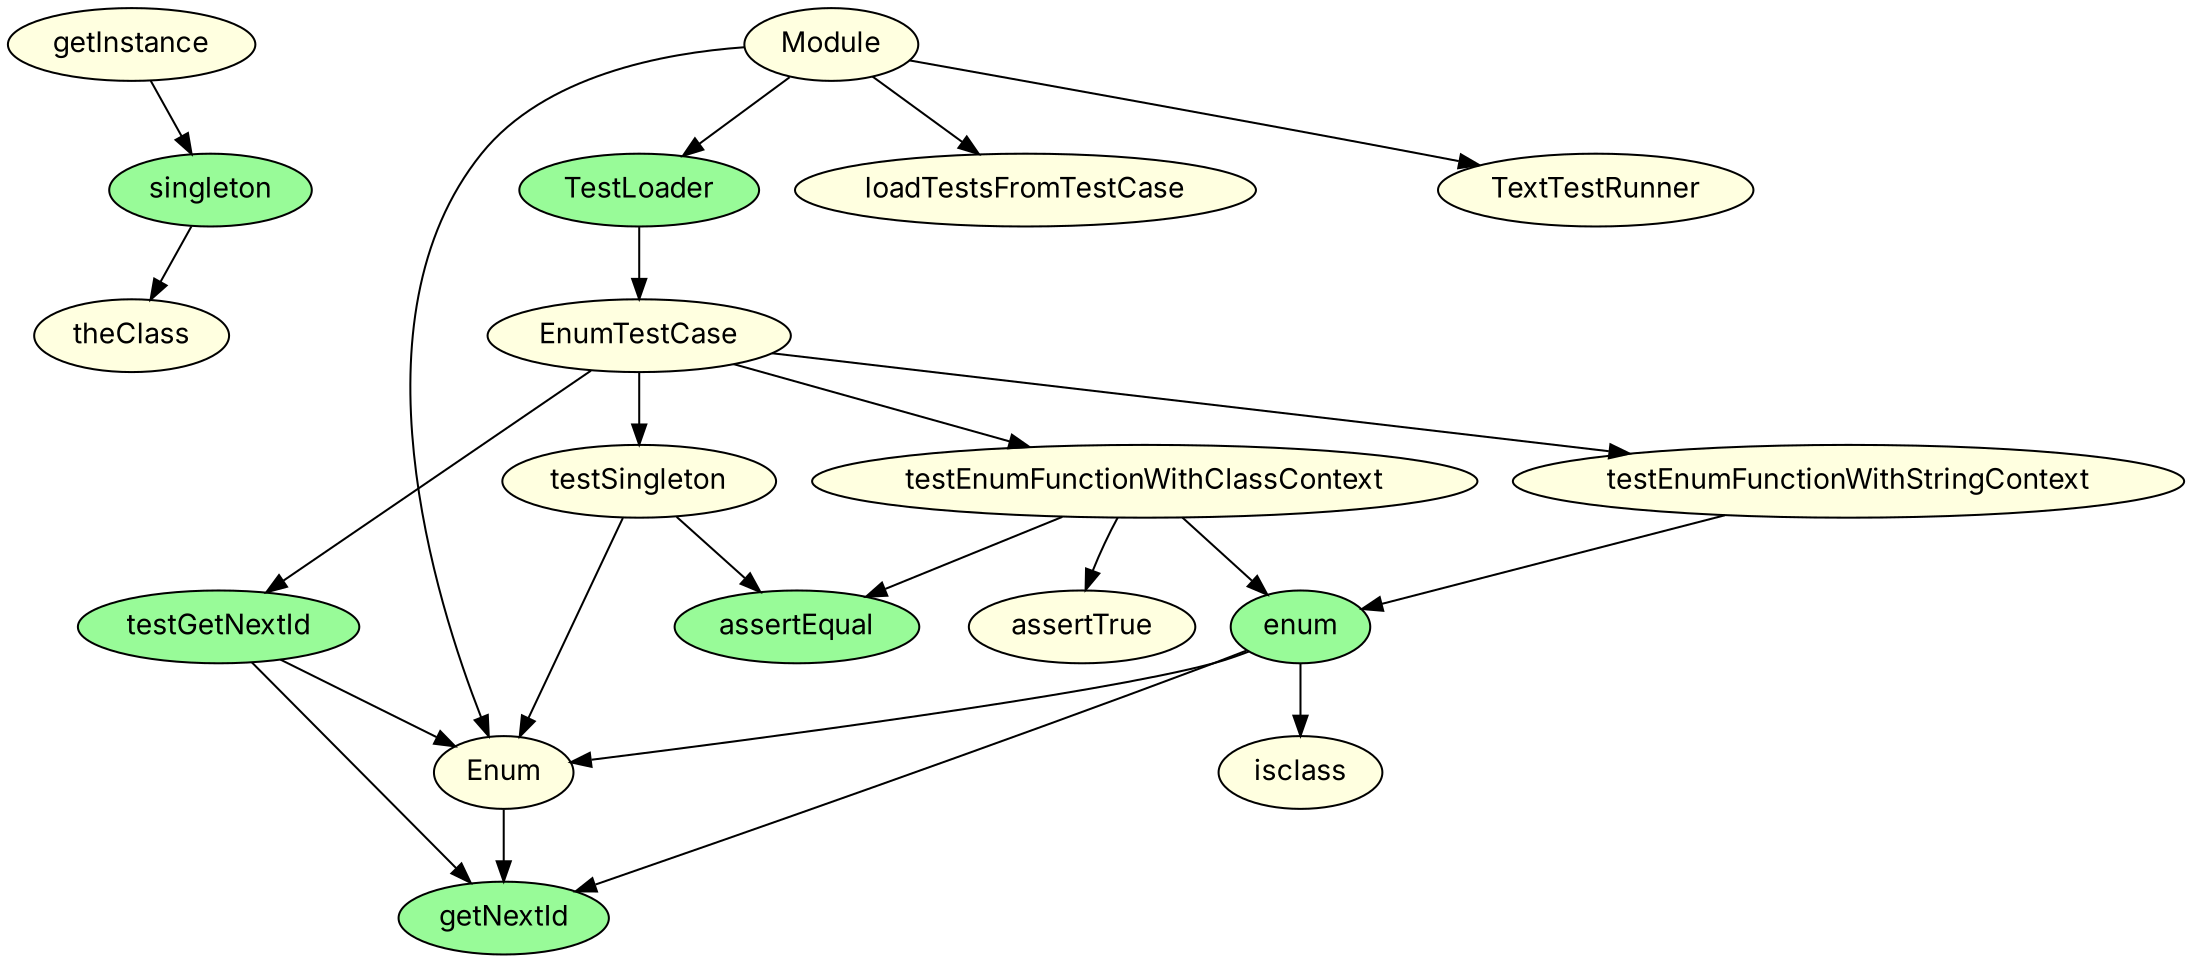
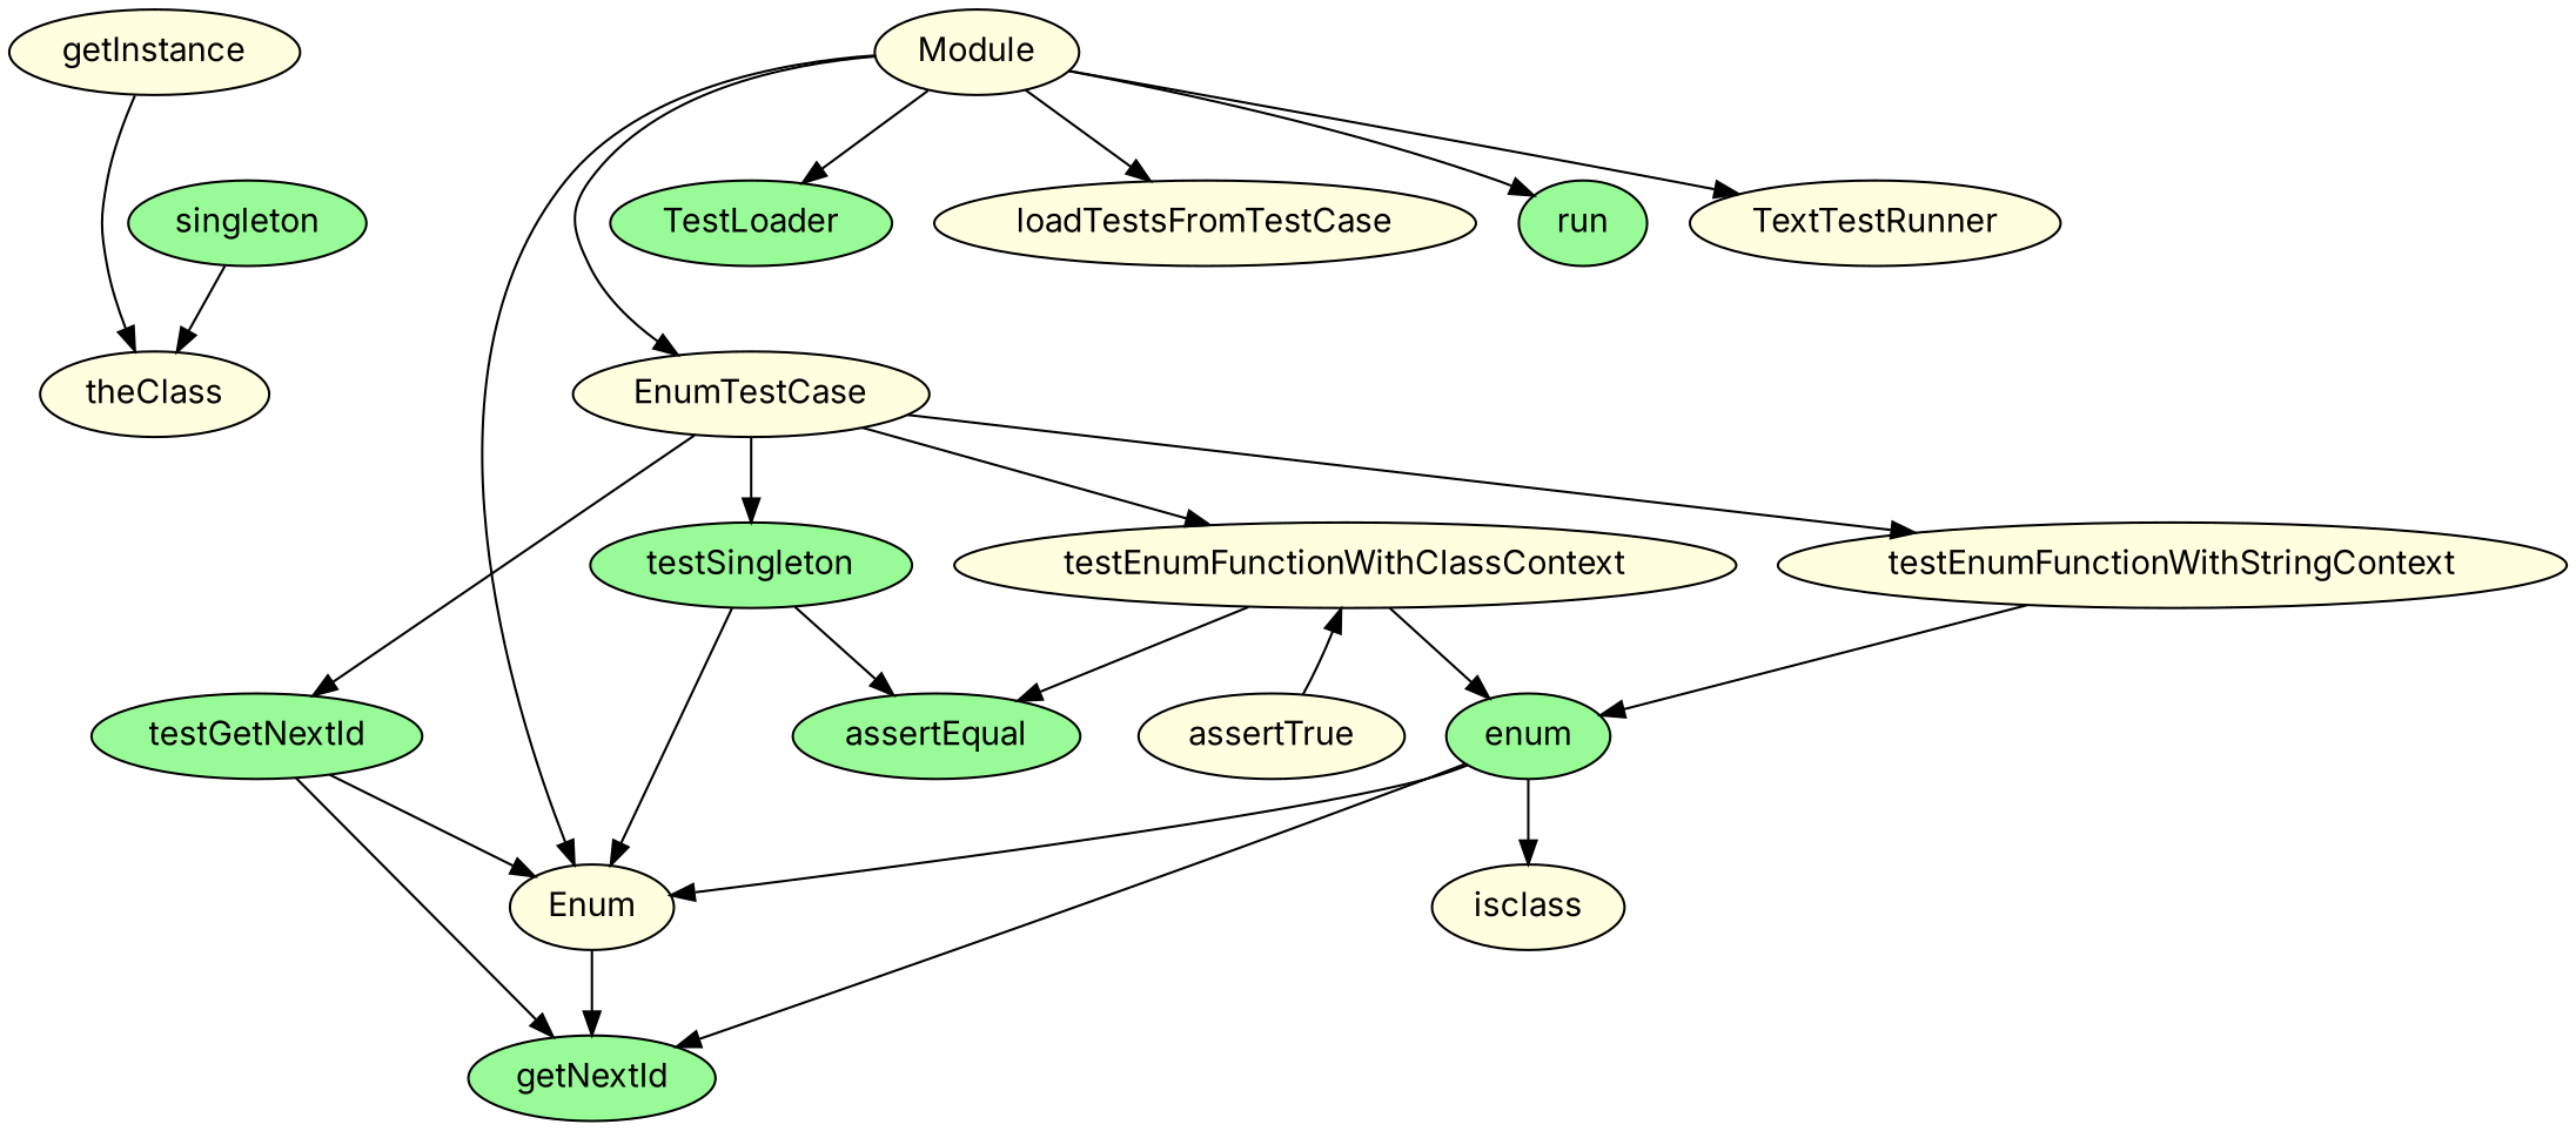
  strict digraph {
    fontname=Inter
    node [fillcolor=lightyellow fontname=Inter style=filled]
    edge [fontname=Inter]
    getInstance
    theClass
    singleton [fillcolor=palegreen]
    enum [fillcolor=palegreen]
    getNextId [fillcolor=palegreen]
    isclass
    Enum
-   testSingleton
+   testSingleton [fillcolor=palegreen]
    assertEqual [fillcolor=palegreen]
    testGetNextId [fillcolor=palegreen]
    testEnumFunctionWithStringContext
    testEnumFunctionWithClassContext
    assertTrue
    Module
    EnumTestCase
    loadTestsFromTestCase
    TestLoader [fillcolor=palegreen]
+   run [fillcolor=palegreen]
    TextTestRunner
-   getInstance -> singleton
+   getInstance -> theClass
    singleton -> theClass
    enum -> getNextId
    enum -> isclass
    enum -> Enum
    Enum -> getNextId
    testSingleton -> Enum
    testSingleton -> assertEqual
    testGetNextId -> getNextId
    testGetNextId -> Enum
    testEnumFunctionWithStringContext -> enum
    testEnumFunctionWithClassContext -> enum
    testEnumFunctionWithClassContext -> assertEqual
-   testEnumFunctionWithClassContext -> assertTrue
+   assertTrue -> testEnumFunctionWithClassContext
    Module -> Enum
-   TestLoader -> EnumTestCase
+   Module -> EnumTestCase
    Module -> loadTestsFromTestCase
    Module -> TestLoader
+   Module -> run
    Module -> TextTestRunner
    EnumTestCase -> testSingleton
    EnumTestCase -> testGetNextId
    EnumTestCase -> testEnumFunctionWithStringContext
    EnumTestCase -> testEnumFunctionWithClassContext
  }
